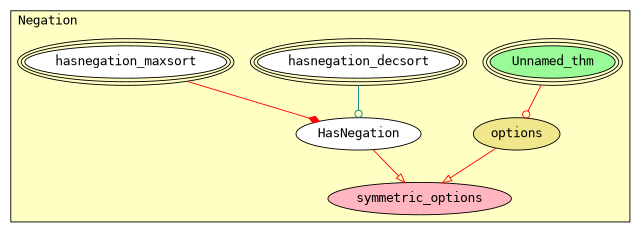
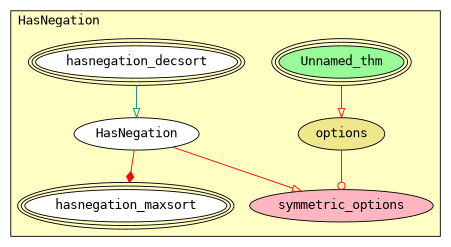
  digraph {
    fontname="DejaVu Sans Mono"
    node [fillcolor=white fontname="DejaVu Sans Mono" style=filled]
    edge [arrowhead=odot color=red fontname="DejaVu Sans Mono"]
    n1 [fillcolor=palegreen label=Unnamed_thm peripheries=3]
    n2 [fillcolor=khaki label=options]
    n3 [label=hasnegation_decsort peripheries=3]
    n4 [label=hasnegation_maxsort peripheries=3]
    n5 [fillcolor=lightpink label=symmetric_options]
    n6 [label=HasNegation]
    subgraph cluster_1 {
      fillcolor="#FFFFC3"
-     label=Negation
+     label=HasNegation
      labeljust=l
      style=filled
      n1
      n2
      n3
      n4
      n5
      n6
    }
-   n1 -> n2
-   n2 -> n5 [arrowhead=onormal]
-   n3 -> n6 [color=teal]
-   n4 -> n6 [arrowhead=diamond]
+   n1 -> n2 [arrowhead=onormal]
+   n2 -> n5
+   n3 -> n6 [arrowhead=onormal color=teal]
+   n6 -> n4 [arrowhead=diamond]
    n6 -> n5 [arrowhead=onormal]
  }
